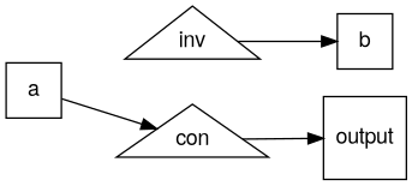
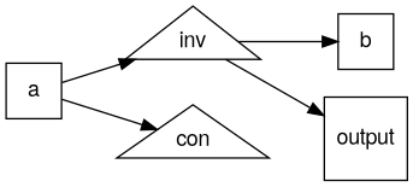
  digraph {
    fontname="Helvetica,Arial,sans-serif"
    rankdir=LR
    node [fontname="Helvetica,Arial,sans-serif" shape=square]
    edge [fontname="Helvetica,Arial,sans-serif"]
    inv [shape=triangle]
    a
    con [shape=triangle]
    b
    output
    inv -> b
+   a -> inv
    a -> con
-   con -> output
+   inv -> output
  }
